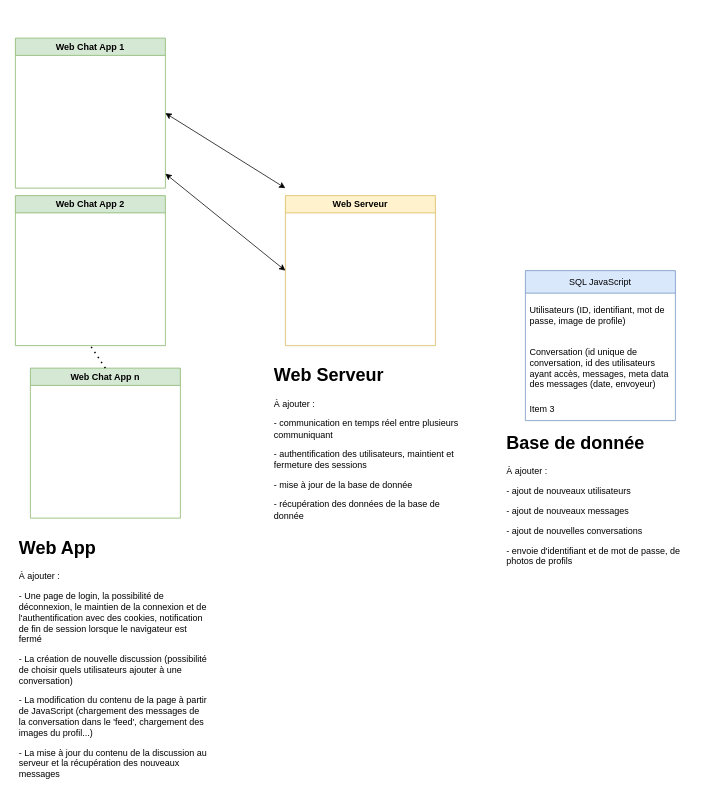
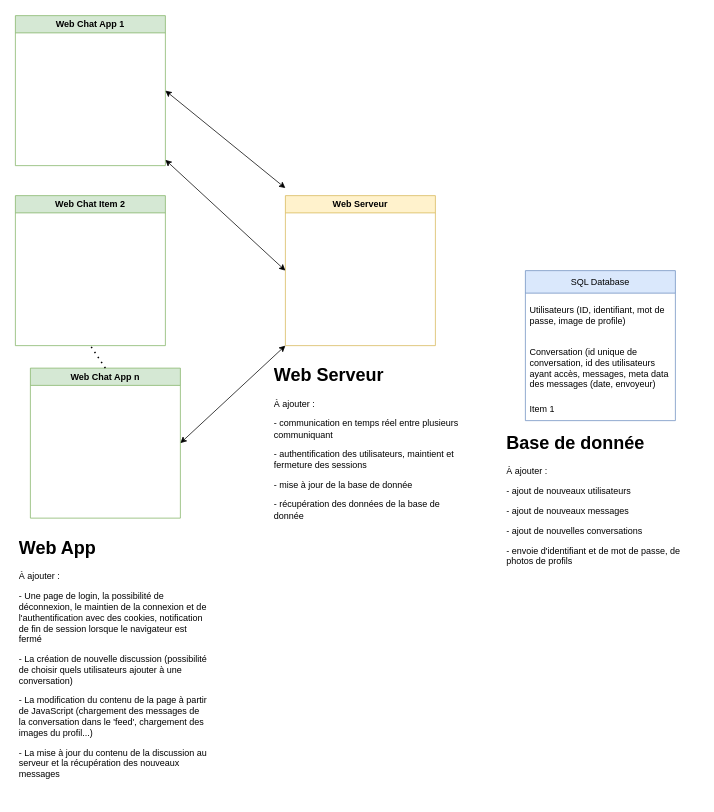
  <mxCell id="0" />
  <mxCell id="1" parent="0" />
- <mxCell id="2" value="Web Chat App 1" style="swimlane;whiteSpace=wrap;html=1;fillColor=#d5e8d4;strokeColor=#82b366;" vertex="1" parent="1"><mxGeometry x="20" y="50" width="200" height="200" as="geometry" /></mxCell>
- <mxCell id="3" value="Web Chat App 2" style="swimlane;whiteSpace=wrap;html=1;fillColor=#d5e8d4;strokeColor=#82b366;" vertex="1" parent="1"><mxGeometry x="20" y="260" width="200" height="200" as="geometry" /></mxCell>
+ <mxCell id="2" value="Web Chat App 1" style="swimlane;whiteSpace=wrap;html=1;fillColor=#d5e8d4;strokeColor=#82b366;" vertex="1" parent="1"><mxGeometry x="20" y="20" width="200" height="200" as="geometry" /></mxCell>
+ <mxCell id="3" value="Web Chat Item 2" style="swimlane;whiteSpace=wrap;html=1;fillColor=#d5e8d4;strokeColor=#82b366;" vertex="1" parent="1"><mxGeometry x="20" y="260" width="200" height="200" as="geometry" /></mxCell>
  <mxCell id="4" value="Web Chat App n" style="swimlane;whiteSpace=wrap;html=1;fillColor=#d5e8d4;strokeColor=#82b366;" vertex="1" parent="1"><mxGeometry x="40" y="490" width="200" height="200" as="geometry" /></mxCell>
  <mxCell id="5" value="Web Serveur" style="swimlane;horizontal=0;whiteSpace=wrap;html=1;rotation=90;fillColor=#fff2cc;strokeColor=#d6b656;" vertex="1" parent="1"><mxGeometry x="380" y="260" width="200" height="200" as="geometry" /></mxCell>
- <mxCell id="6" value="SQL JavaScript" style="swimlane;fontStyle=0;childLayout=stackLayout;horizontal=1;startSize=30;horizontalStack=0;resizeParent=1;resizeParentMax=0;resizeLast=0;collapsible=1;marginBottom=0;whiteSpace=wrap;html=1;fillColor=#dae8fc;strokeColor=#6c8ebf;" vertex="1" parent="1"><mxGeometry x="700" y="360" width="200" height="200" as="geometry" /></mxCell>
+ <mxCell id="6" value="SQL Database" style="swimlane;fontStyle=0;childLayout=stackLayout;horizontal=1;startSize=30;horizontalStack=0;resizeParent=1;resizeParentMax=0;resizeLast=0;collapsible=1;marginBottom=0;whiteSpace=wrap;html=1;fillColor=#dae8fc;strokeColor=#6c8ebf;" vertex="1" parent="1"><mxGeometry x="700" y="360" width="200" height="200" as="geometry" /></mxCell>
  <mxCell id="7" value="Utilisateurs (ID, identifiant, mot de passe, image de profile)" style="text;strokeColor=none;fillColor=none;align=left;verticalAlign=middle;spacingLeft=4;spacingRight=4;overflow=hidden;points=[[0,0.5],[1,0.5]];portConstraint=eastwest;rotatable=0;whiteSpace=wrap;html=1;" vertex="1" parent="6"><mxGeometry y="30" width="200" height="60" as="geometry" /></mxCell>
  <mxCell id="8" value="Conversation (id unique de conversation, id des utilisateurs ayant accès, messages, meta data des messages (date, envoyeur)" style="text;strokeColor=none;fillColor=none;align=left;verticalAlign=middle;spacingLeft=4;spacingRight=4;overflow=hidden;points=[[0,0.5],[1,0.5]];portConstraint=eastwest;rotatable=0;whiteSpace=wrap;html=1;" vertex="1" parent="6"><mxGeometry y="90" width="200" height="80" as="geometry" /></mxCell>
- <mxCell id="9" value="Item 3" style="text;strokeColor=none;fillColor=none;align=left;verticalAlign=middle;spacingLeft=4;spacingRight=4;overflow=hidden;points=[[0,0.5],[1,0.5]];portConstraint=eastwest;rotatable=0;whiteSpace=wrap;html=1;" vertex="1" parent="6"><mxGeometry y="170" width="200" height="30" as="geometry" /></mxCell>
+ <mxCell id="9" value="Item 1" style="text;strokeColor=none;fillColor=none;align=left;verticalAlign=middle;spacingLeft=4;spacingRight=4;overflow=hidden;points=[[0,0.5],[1,0.5]];portConstraint=eastwest;rotatable=0;whiteSpace=wrap;html=1;" vertex="1" parent="6"><mxGeometry y="170" width="200" height="30" as="geometry" /></mxCell>
  <mxCell id="10" value="" style="endArrow=classic;startArrow=classic;html=1;entryX=1;entryY=0.5;entryDx=0;entryDy=0;" edge="1" parent="1" target="2"><mxGeometry width="50" height="50" relative="1" as="geometry"><mxPoint x="380" y="250" as="sourcePoint" /><mxPoint x="430" y="200" as="targetPoint" /></mxGeometry></mxCell>
  <mxCell id="11" value="" style="endArrow=classic;startArrow=classic;html=1;exitX=0.5;exitY=1;exitDx=0;exitDy=0;" edge="1" parent="1" source="5" target="2"><mxGeometry width="50" height="50" relative="1" as="geometry"><mxPoint x="380" y="250" as="sourcePoint" /><mxPoint x="430" y="200" as="targetPoint" /></mxGeometry></mxCell>
+ <mxCell id="12" value="" style="endArrow=classic;startArrow=classic;html=1;entryX=1;entryY=0.5;entryDx=0;entryDy=0;exitX=1;exitY=1;exitDx=0;exitDy=0;" edge="1" parent="1" source="5" target="4"><mxGeometry width="50" height="50" relative="1" as="geometry"><mxPoint x="380" y="250" as="sourcePoint" /><mxPoint x="430" y="200" as="targetPoint" /></mxGeometry></mxCell>
  <mxCell id="13" value="&lt;h1&gt;Web App&lt;/h1&gt;&lt;p&gt;À ajouter :&lt;/p&gt;&lt;p&gt;- Une page de login, la possibilité de déconnexion, le maintien de la connexion et de l'authentification avec des cookies, notification de fin de session lorsque le navigateur est fermé&lt;/p&gt;&lt;p&gt;- La création de nouvelle discussion (possibilité de choisir quels utilisateurs ajouter à une conversation)&lt;/p&gt;&lt;p&gt;- La modification du contenu de la page à partir de JavaScript (chargement des messages de la conversation dans le 'feed', chargement des images du profil...)&lt;/p&gt;&lt;p&gt;- La mise à jour du contenu de la discussion au serveur et la récupération des nouveaux messages&amp;nbsp;&lt;/p&gt;" style="text;html=1;strokeColor=none;fillColor=none;spacing=5;spacingTop=-20;whiteSpace=wrap;overflow=hidden;rounded=0;" vertex="1" parent="1"><mxGeometry x="20" y="710" width="260" height="350" as="geometry" /></mxCell>
  <mxCell id="14" value="&lt;h1&gt;Web Serveur&lt;/h1&gt;&lt;p&gt;À ajouter :&lt;/p&gt;&lt;p&gt;- communication en temps réel entre plusieurs communiquant&lt;/p&gt;&lt;p&gt;- authentification des utilisateurs, maintient et fermeture des sessions&lt;/p&gt;&lt;p&gt;- mise à jour de la base de donnée&lt;/p&gt;&lt;p&gt;- récupération des données de la base de donnée&lt;/p&gt;" style="text;html=1;strokeColor=none;fillColor=none;spacing=5;spacingTop=-20;whiteSpace=wrap;overflow=hidden;rounded=0;" vertex="1" parent="1"><mxGeometry x="360" y="480" width="260" height="240" as="geometry" /></mxCell>
  <mxCell id="15" value="&lt;h1&gt;Base de donnée&lt;/h1&gt;&lt;p&gt;À ajouter :&lt;/p&gt;&lt;p&gt;- ajout de nouveaux utilisateurs&amp;nbsp;&lt;/p&gt;&lt;p&gt;- ajout de nouveaux messages&lt;/p&gt;&lt;p&gt;- ajout de nouvelles conversations&lt;/p&gt;&lt;p&gt;- envoie d'identifiant et de mot de passe, de photos de profils&lt;/p&gt;" style="text;html=1;strokeColor=none;fillColor=none;spacing=5;spacingTop=-20;whiteSpace=wrap;overflow=hidden;rounded=0;" vertex="1" parent="1"><mxGeometry x="670" y="570" width="260" height="240" as="geometry" /></mxCell>
  <mxCell id="16" value="" style="endArrow=none;dashed=1;html=1;dashPattern=1 3;strokeWidth=2;entryX=0.5;entryY=1;entryDx=0;entryDy=0;exitX=0.5;exitY=0;exitDx=0;exitDy=0;" edge="1" parent="1" source="4" target="3"><mxGeometry width="50" height="50" relative="1" as="geometry"><mxPoint x="100" y="410" as="sourcePoint" /><mxPoint x="130" y="380" as="targetPoint" /></mxGeometry></mxCell>
